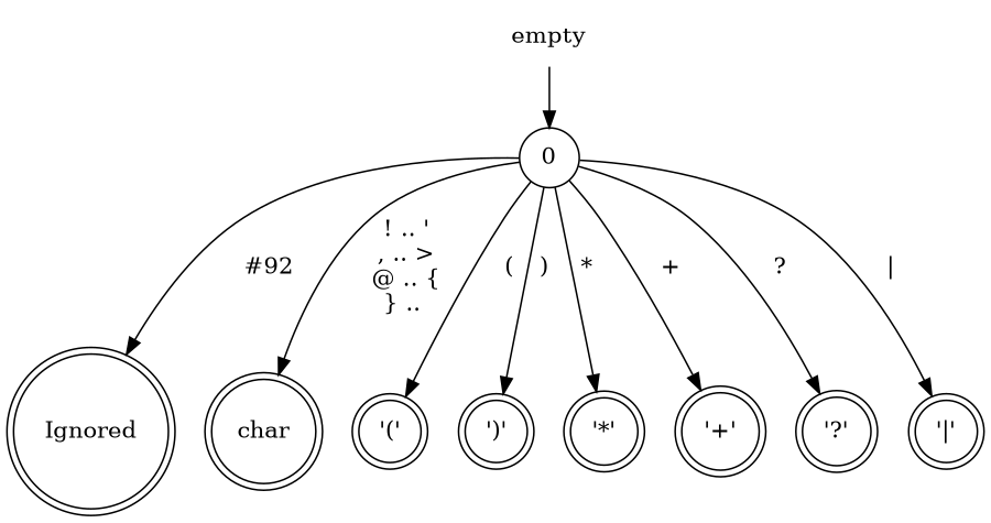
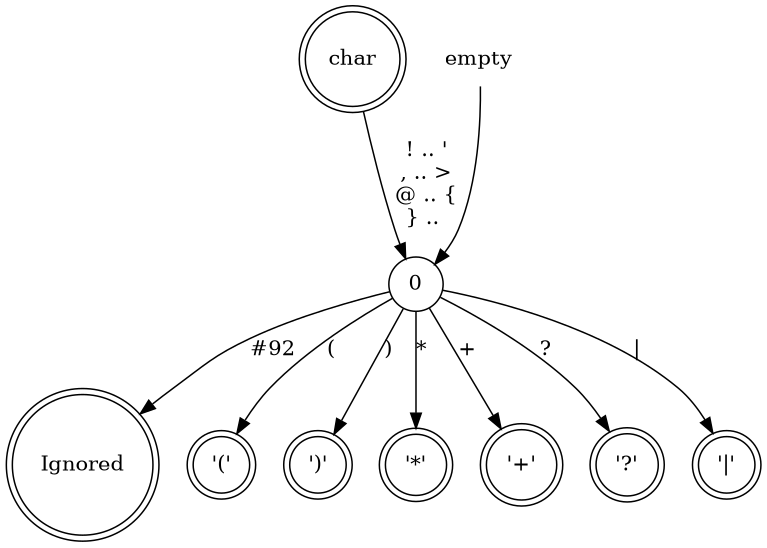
  digraph {
    rankdir=TB
    node [shape=doublecircle]
    n1 [label=0 shape=circle]
    n2 [label="Ignored\n"]
    n3 [label="char\n"]
    n4 [label="\'(\'\n"]
    n5 [label="\')\'\n"]
    n6 [label="\'*\'\n"]
    n7 [label="\'+\'\n"]
    n8 [label="\'?\'\n"]
    n9 [label="\'\|\'\n"]
    empty [shape=none]
    n1 -> n2 [label="#92"]
-   n1 -> n3 [label="! .. \'\n, .. >\n@ .. {\n} .. "]
+   n3 -> n1 [label="! .. \'\n, .. >\n@ .. {\n} .. "]
    n1 -> n4 [label="("]
    n1 -> n5 [label=")"]
    n1 -> n6 [label="*"]
    n1 -> n7 [label="+"]
    n1 -> n8 [label="?"]
    n1 -> n9 [label="|"]
    empty -> n1
  }
